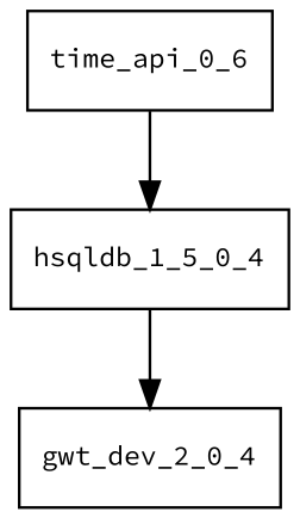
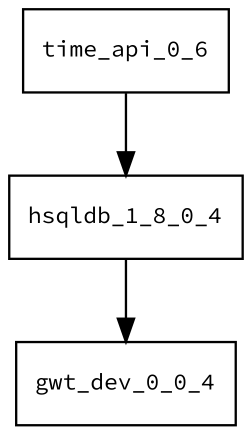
  digraph {
    fontname="Source Code Pro"
    node [fontname="Source Code Pro" fontsize=10.0 shape=box]
    edge [fontname="Source Code Pro"]
-   hsqldb_1_8_0_4 [label=hsqldb_1_5_0_4]
-   gwt_dev_2_0_4
+   hsqldb_1_8_0_4
+   gwt_dev_2_0_4 [label=gwt_dev_0_0_4]
    time_api_0_6
    hsqldb_1_8_0_4 -> gwt_dev_2_0_4
    time_api_0_6 -> hsqldb_1_8_0_4
  }
